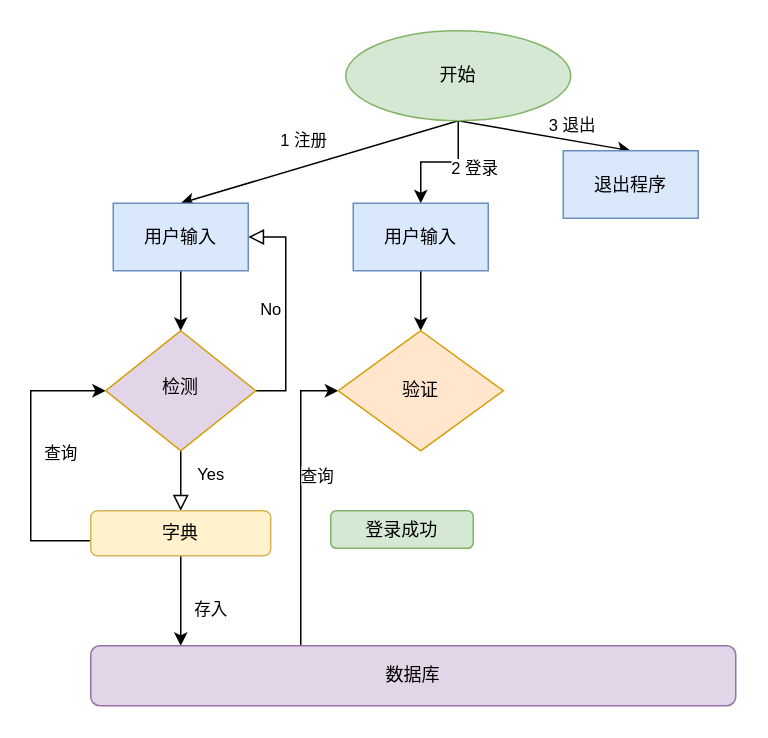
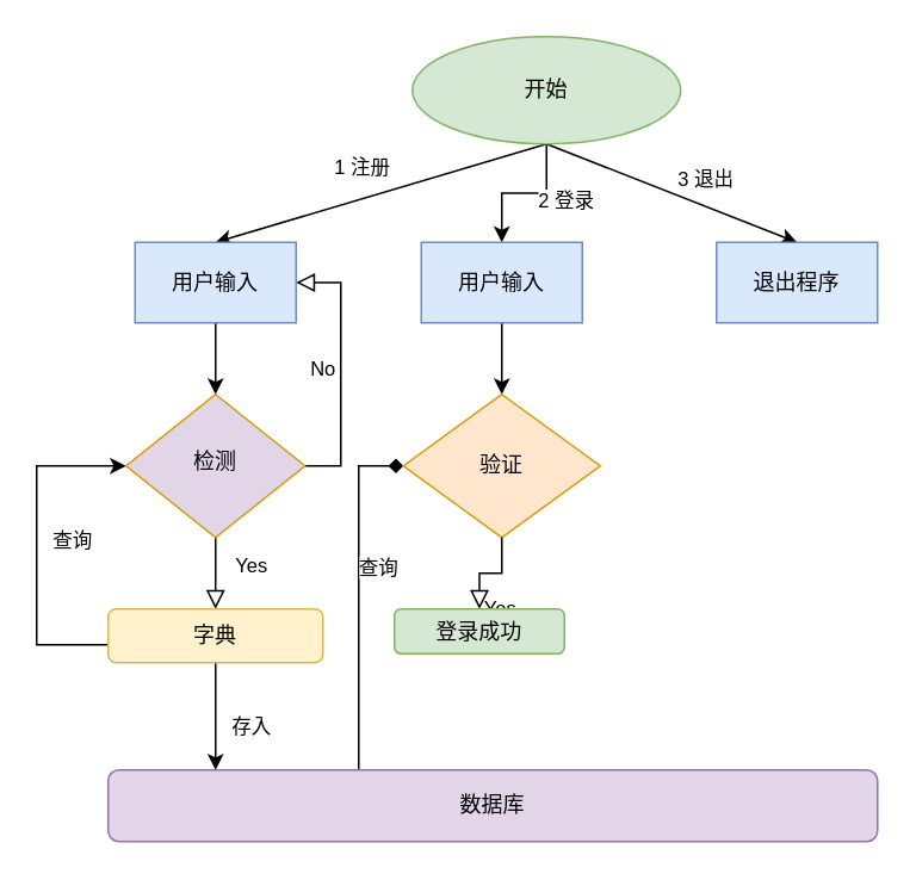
  <mxCell id="0" />
  <mxCell id="1" parent="0" />
  <mxCell id="2" value="Yes" style="rounded=0;html=1;jettySize=auto;orthogonalLoop=1;fontSize=11;endArrow=block;endFill=0;endSize=8;strokeWidth=1;shadow=0;labelBackgroundColor=none;edgeStyle=orthogonalEdgeStyle;entryX=0.5;entryY=0;entryDx=0;entryDy=0;" parent="1" source="5" target="7" edge="1"><mxGeometry x="-0.2" y="20" relative="1" as="geometry"><mxPoint as="offset" /><mxPoint x="120" y="350" as="targetPoint" /></mxGeometry></mxCell>
  <mxCell id="3" value="No" style="edgeStyle=orthogonalEdgeStyle;rounded=0;html=1;jettySize=auto;orthogonalLoop=1;fontSize=11;endArrow=block;endFill=0;endSize=8;strokeWidth=1;shadow=0;labelBackgroundColor=none;entryX=1;entryY=0.5;entryDx=0;entryDy=0;exitX=1;exitY=0.5;exitDx=0;exitDy=0;" parent="1" source="5" target="15" edge="1"><mxGeometry y="10" relative="1" as="geometry"><mxPoint as="offset" /></mxGeometry></mxCell>
  <mxCell id="4" value="查询" style="edgeStyle=orthogonalEdgeStyle;rounded=0;orthogonalLoop=1;jettySize=auto;html=1;entryX=0;entryY=0.5;entryDx=0;entryDy=0;exitX=0;exitY=0.5;exitDx=0;exitDy=0;" edge="1" parent="1" source="7" target="5"><mxGeometry x="0.053" y="-20" relative="1" as="geometry"><mxPoint x="20" y="190" as="sourcePoint" /><mxPoint x="30" y="410" as="targetPoint" /><Array as="points"><mxPoint x="20" y="360" /><mxPoint x="20" y="260" /></Array><mxPoint as="offset" /></mxGeometry></mxCell>
  <mxCell id="5" value="检测" style="rhombus;whiteSpace=wrap;html=1;shadow=0;fontFamily=Helvetica;fontSize=12;align=center;strokeWidth=1;spacing=6;spacingTop=-4;fillColor=#e1d5e7;strokeColor=#d79b00;" parent="1" vertex="1"><mxGeometry x="70" y="220" width="100" height="80" as="geometry" /></mxCell>
  <mxCell id="6" value="存入" style="edgeStyle=orthogonalEdgeStyle;rounded=0;orthogonalLoop=1;jettySize=auto;html=1;exitX=0.5;exitY=1;exitDx=0;exitDy=0;" edge="1" parent="1" source="7"><mxGeometry x="0.192" y="20" relative="1" as="geometry"><mxPoint x="120" y="430" as="targetPoint" /><mxPoint as="offset" /></mxGeometry></mxCell>
  <mxCell id="7" value="字典" style="rounded=1;whiteSpace=wrap;html=1;fontSize=12;glass=0;strokeWidth=1;shadow=0;fillColor=#fff2cc;strokeColor=#d6b656;" parent="1" vertex="1"><mxGeometry x="60" y="340" width="120" height="30" as="geometry" /></mxCell>
  <mxCell id="8" value="1 注册" style="rounded=0;orthogonalLoop=1;jettySize=auto;html=1;exitX=0.5;exitY=1;exitDx=0;exitDy=0;entryX=0.5;entryY=0;entryDx=0;entryDy=0;" edge="1" parent="1" source="13" target="15"><mxGeometry x="0.06" y="-17" relative="1" as="geometry"><mxPoint as="offset" /></mxGeometry></mxCell>
  <mxCell id="9" style="edgeStyle=orthogonalEdgeStyle;rounded=0;orthogonalLoop=1;jettySize=auto;html=1;exitX=0.5;exitY=1;exitDx=0;exitDy=0;entryX=0.5;entryY=0;entryDx=0;entryDy=0;" edge="1" parent="1" source="13" target="20"><mxGeometry relative="1" as="geometry"><mxPoint x="280" y="120" as="targetPoint" /></mxGeometry></mxCell>
  <mxCell id="10" value="2 登录" style="edgeLabel;html=1;align=center;verticalAlign=middle;resizable=0;points=[];" vertex="1" connectable="0" parent="9"><mxGeometry x="-0.07" relative="1" as="geometry"><mxPoint x="20" y="4" as="offset" /></mxGeometry></mxCell>
  <mxCell id="11" style="rounded=0;orthogonalLoop=1;jettySize=auto;html=1;exitX=0.5;exitY=1;exitDx=0;exitDy=0;entryX=0.5;entryY=0;entryDx=0;entryDy=0;" edge="1" parent="1" source="13" target="24"><mxGeometry relative="1" as="geometry"><mxPoint x="410" y="120" as="targetPoint" /></mxGeometry></mxCell>
  <mxCell id="12" value="3 退出" style="edgeLabel;html=1;align=center;verticalAlign=middle;resizable=0;points=[];" vertex="1" connectable="0" parent="11"><mxGeometry x="-0.036" y="2" relative="1" as="geometry"><mxPoint x="20" y="-5" as="offset" /></mxGeometry></mxCell>
  <mxCell id="13" value="开始" style="ellipse;whiteSpace=wrap;html=1;fillColor=#d5e8d4;strokeColor=#82b366;" vertex="1" parent="1"><mxGeometry x="230" y="20" width="150" height="60" as="geometry" /></mxCell>
  <mxCell id="14" style="edgeStyle=orthogonalEdgeStyle;rounded=0;orthogonalLoop=1;jettySize=auto;html=1;exitX=0.5;exitY=1;exitDx=0;exitDy=0;entryX=0.5;entryY=0;entryDx=0;entryDy=0;" edge="1" parent="1" source="15" target="5"><mxGeometry relative="1" as="geometry" /></mxCell>
  <mxCell id="15" value="用户输入" style="rounded=0;whiteSpace=wrap;html=1;fillColor=#dae8fc;strokeColor=#6c8ebf;" vertex="1" parent="1"><mxGeometry x="75" y="135" width="90" height="45" as="geometry" /></mxCell>
- <mxCell id="16" style="edgeStyle=orthogonalEdgeStyle;rounded=0;orthogonalLoop=1;jettySize=auto;html=1;exitX=0.25;exitY=0;exitDx=0;exitDy=0;entryX=0;entryY=0.5;entryDx=0;entryDy=0;" edge="1" parent="1" source="18" target="21"><mxGeometry relative="1" as="geometry"><Array as="points"><mxPoint x="200" y="430" /><mxPoint x="200" y="260" /></Array></mxGeometry></mxCell>
+ <mxCell id="16" style="edgeStyle=orthogonalEdgeStyle;rounded=0;orthogonalLoop=1;jettySize=auto;html=1;exitX=0.25;exitY=0;exitDx=0;exitDy=0;entryX=0;entryY=0.5;entryDx=0;entryDy=0;endArrow=diamond;" edge="1" parent="1" source="18" target="21"><mxGeometry relative="1" as="geometry"><Array as="points"><mxPoint x="200" y="430" /><mxPoint x="200" y="260" /></Array></mxGeometry></mxCell>
  <mxCell id="17" value="查询" style="edgeLabel;html=1;align=center;verticalAlign=middle;resizable=0;points=[];" vertex="1" connectable="0" parent="16"><mxGeometry x="-0.039" y="2" relative="1" as="geometry"><mxPoint x="12" y="-37" as="offset" /></mxGeometry></mxCell>
  <mxCell id="18" value="数据库" style="rounded=1;whiteSpace=wrap;html=1;fillColor=#e1d5e7;strokeColor=#9673a6;" vertex="1" parent="1"><mxGeometry x="60" y="430" width="430" height="40" as="geometry" /></mxCell>
  <mxCell id="19" style="edgeStyle=orthogonalEdgeStyle;rounded=0;orthogonalLoop=1;jettySize=auto;html=1;exitX=0.5;exitY=1;exitDx=0;exitDy=0;entryX=0.5;entryY=0;entryDx=0;entryDy=0;" edge="1" parent="1" source="20" target="21"><mxGeometry relative="1" as="geometry"><mxPoint x="280" y="240" as="targetPoint" /></mxGeometry></mxCell>
  <mxCell id="20" value="用户输入" style="rounded=0;whiteSpace=wrap;html=1;fillColor=#dae8fc;strokeColor=#6c8ebf;" vertex="1" parent="1"><mxGeometry x="235" y="135" width="90" height="45" as="geometry" /></mxCell>
  <mxCell id="21" value="验证" style="rhombus;whiteSpace=wrap;html=1;fillColor=#ffe6cc;strokeColor=#d79b00;" vertex="1" parent="1"><mxGeometry x="225" y="220" width="110" height="80" as="geometry" /></mxCell>
+ <mxCell id="22" value="Yes" style="rounded=0;html=1;jettySize=auto;orthogonalLoop=1;fontSize=11;endArrow=block;endFill=0;endSize=8;strokeWidth=1;shadow=0;labelBackgroundColor=none;edgeStyle=orthogonalEdgeStyle;exitX=0.5;exitY=1;exitDx=0;exitDy=0;entryX=0.5;entryY=0;entryDx=0;entryDy=0;" edge="1" parent="1" source="21" target="23"><mxGeometry x="-0.2" y="20" relative="1" as="geometry"><mxPoint as="offset" /><mxPoint x="130" y="310" as="sourcePoint" /><mxPoint x="280" y="350" as="targetPoint" /></mxGeometry></mxCell>
  <mxCell id="23" value="登录成功" style="rounded=1;whiteSpace=wrap;html=1;fillColor=#d5e8d4;strokeColor=#82b366;" vertex="1" parent="1"><mxGeometry x="220" y="340" width="95" height="25" as="geometry" /></mxCell>
- <mxCell id="24" value="退出程序" style="rounded=0;whiteSpace=wrap;html=1;fillColor=#dae8fc;strokeColor=#6c8ebf;" vertex="1" parent="1"><mxGeometry x="375" y="100" width="90" height="45" as="geometry" /></mxCell>
+ <mxCell id="24" value="退出程序" style="rounded=0;whiteSpace=wrap;html=1;fillColor=#dae8fc;strokeColor=#6c8ebf;" vertex="1" parent="1"><mxGeometry x="400" y="135" width="90" height="45" as="geometry" /></mxCell>
